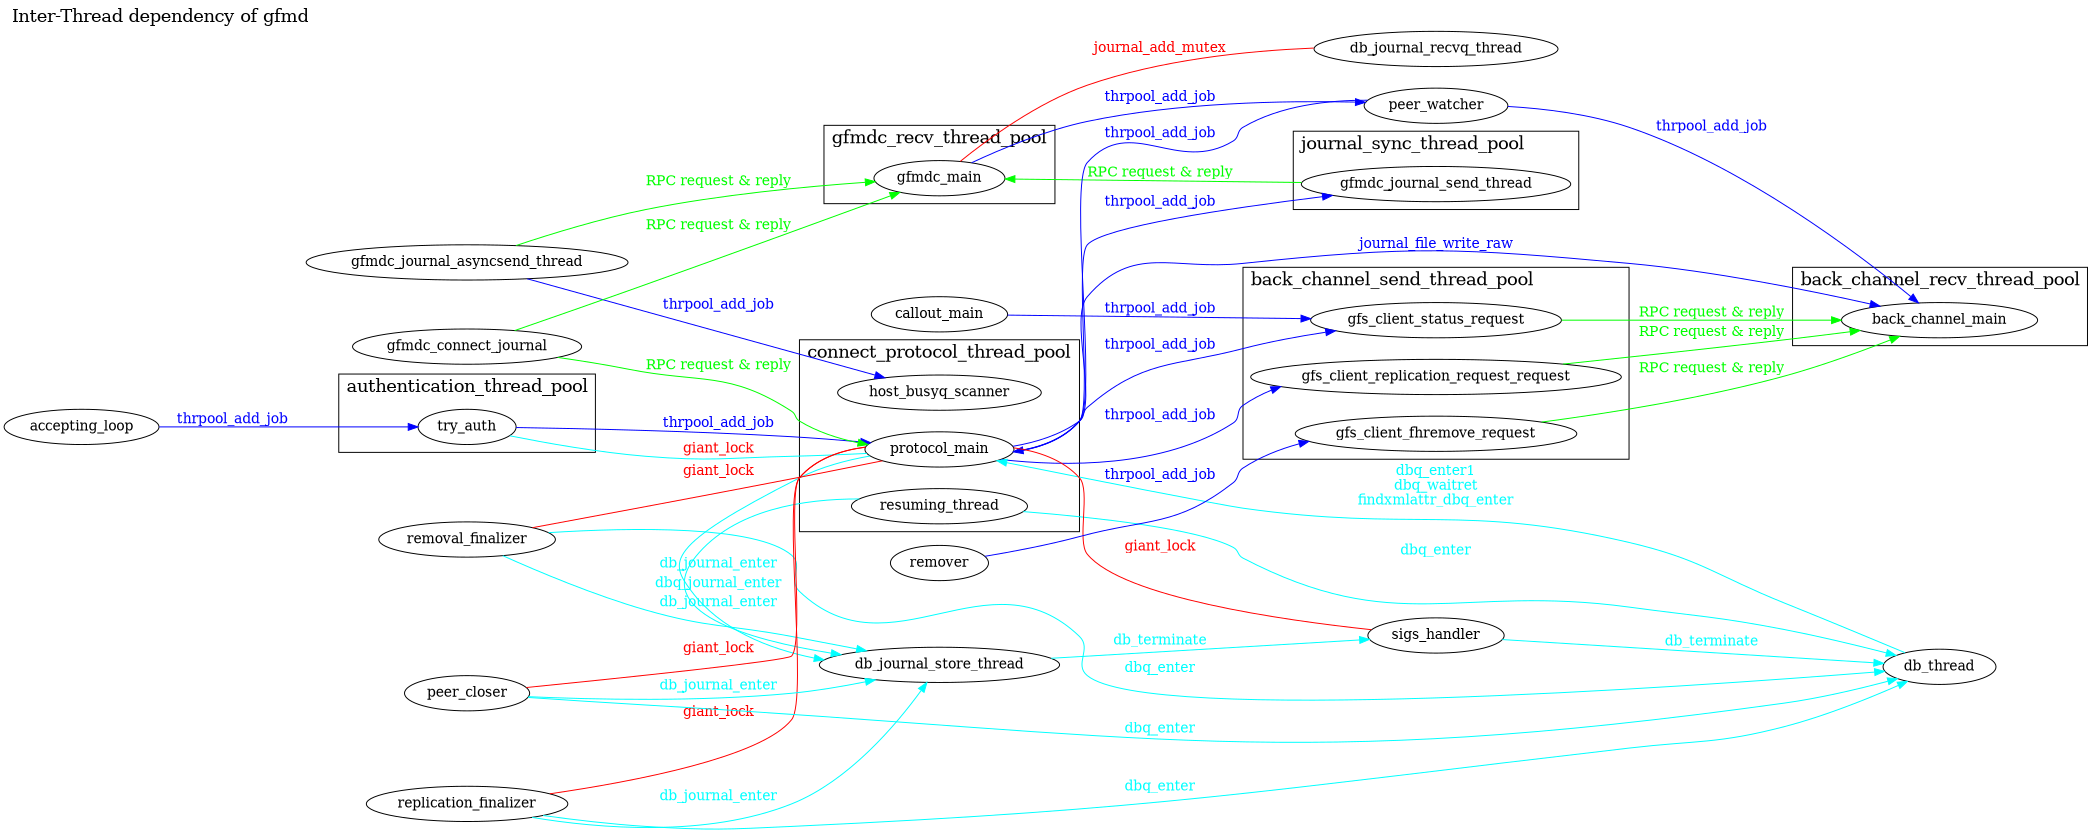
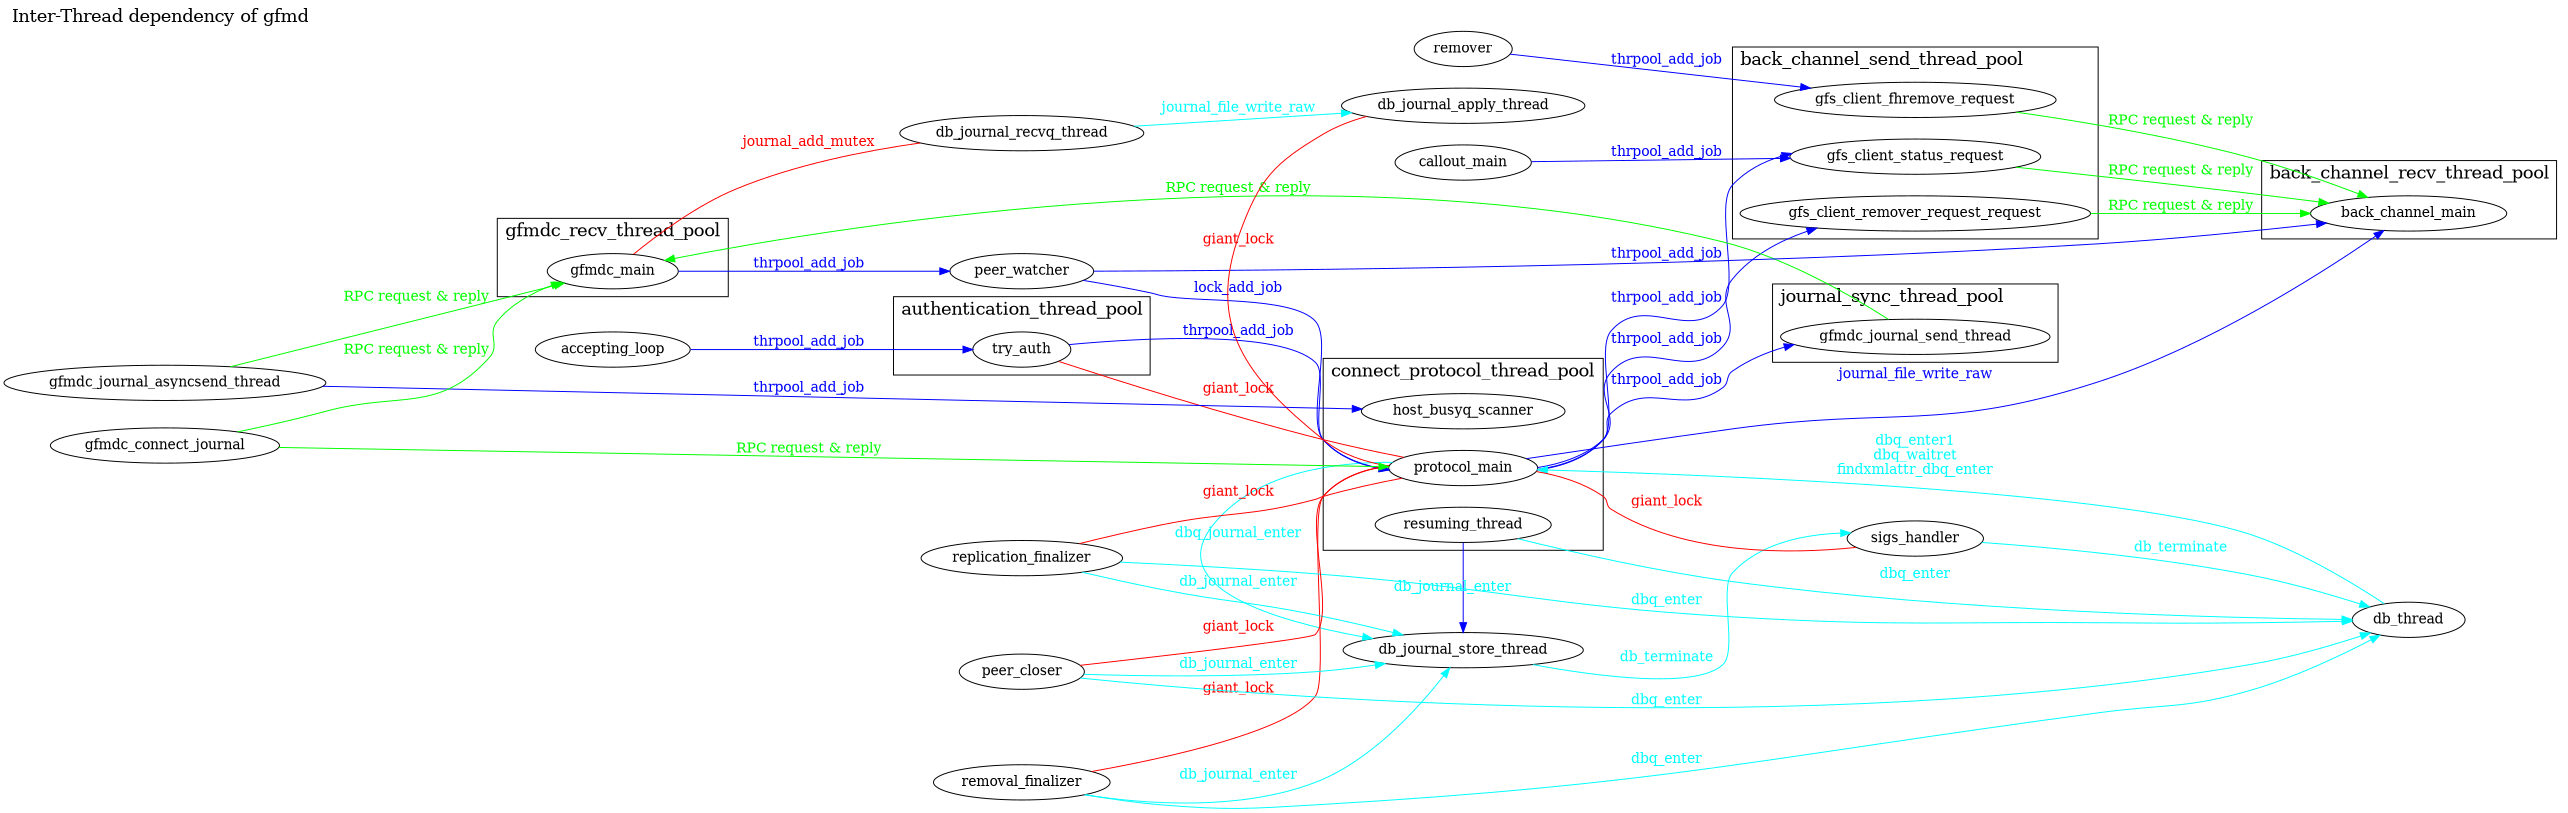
  digraph {
    aspect=10
    compound=true
    fontsize=18
    label="Inter-Thread dependency of gfmd"
    labeljust=l
    labelloc=t
    nodesep=.3
    rankdir=LR
    edge [color=cyan fontcolor=cyan]
    try_auth
    protocol_main
    resuming_thread
    host_busyq_scanner
    gfs_client_status_request
    gfs_client_fhremove_request
-   gfs_client_replication_request_request
+   gfs_client_replication_request_request [label=gfs_client_remover_request_request]
    back_channel_main
    gfmdc_main
    gfmdc_journal_send_thread
    db_journal_store_thread
    db_thread
    peer_watcher
    db_journal_recvq_thread
    accepting_loop
    removal_finalizer
    sigs_handler
    callout_main
    replication_finalizer
    remover
    peer_closer
+   db_journal_apply_thread
    gfmdc_journal_asyncsend_thread
    n24 [label=gfmdc_connect_journal]
    subgraph cluster_1 {
      label=authentication_thread_pool
      try_auth
    }
    subgraph cluster_2 {
      label=connect_protocol_thread_pool
      protocol_main
      resuming_thread
      host_busyq_scanner
    }
    subgraph cluster_3 {
      label=back_channel_send_thread_pool
      gfs_client_status_request
      gfs_client_fhremove_request
      gfs_client_replication_request_request
    }
    subgraph cluster_4 {
      label=back_channel_recv_thread_pool
      back_channel_main
    }
    subgraph cluster_5 {
      label=gfmdc_recv_thread_pool
      gfmdc_main
    }
    subgraph cluster_6 {
      label=journal_sync_thread_pool
      gfmdc_journal_send_thread
    }
    try_auth -> protocol_main [color=blue fontcolor=blue label=thrpool_add_job]
-   try_auth -> protocol_main [dir=none fontcolor=red label=giant_lock]
+   try_auth -> protocol_main [color=red dir=none fontcolor=red label=giant_lock]
    protocol_main -> gfs_client_status_request [color=blue fontcolor=blue label=thrpool_add_job]
    protocol_main -> gfs_client_replication_request_request [color=blue fontcolor=blue label=thrpool_add_job]
    protocol_main -> back_channel_main [color=blue fontcolor=blue label=journal_file_write_raw]
    protocol_main -> gfmdc_journal_send_thread [color=blue fontcolor=blue label=thrpool_add_job]
    protocol_main -> db_journal_store_thread [label=dbq_journal_enter]
-   resuming_thread -> db_journal_store_thread [label=db_journal_enter]
+   resuming_thread -> db_journal_store_thread [color=blue label=db_journal_enter]
    resuming_thread -> db_thread [label=dbq_enter]
    gfs_client_status_request -> back_channel_main [color=green fontcolor=green label="RPC request & reply"]
    gfs_client_fhremove_request -> back_channel_main [color=green fontcolor=green label="RPC request & reply"]
    gfs_client_replication_request_request -> back_channel_main [color=green fontcolor=green label="RPC request & reply"]
    gfmdc_main -> peer_watcher [color=blue fontcolor=blue label=thrpool_add_job]
    gfmdc_main -> db_journal_recvq_thread [color=red dir=none fontcolor=red label=journal_add_mutex]
    gfmdc_journal_send_thread -> gfmdc_main [color=green fontcolor=green label="RPC request & reply"]
    db_journal_store_thread -> sigs_handler [label=db_terminate]
    db_thread -> protocol_main [label="dbq_enter1\ndbq_waitret\nfindxmlattr_dbq_enter"]
-   peer_watcher -> protocol_main [color=blue fontcolor=blue label=thrpool_add_job]
+   peer_watcher -> protocol_main [color=blue fontcolor=blue label=lock_add_job]
    peer_watcher -> back_channel_main [color=blue fontcolor=blue label=thrpool_add_job]
+   db_journal_recvq_thread -> db_journal_apply_thread [label=journal_file_write_raw]
    accepting_loop -> try_auth [color=blue fontcolor=blue label=thrpool_add_job]
    removal_finalizer -> protocol_main [color=red dir=none fontcolor=red label=giant_lock]
    removal_finalizer -> db_journal_store_thread [label=db_journal_enter]
    removal_finalizer -> db_thread [label=dbq_enter]
    sigs_handler -> protocol_main [color=red dir=none fontcolor=red label=giant_lock]
    sigs_handler -> db_thread [label=db_terminate]
    callout_main -> gfs_client_status_request [color=blue fontcolor=blue label=thrpool_add_job]
    replication_finalizer -> protocol_main [color=red dir=none fontcolor=red label=giant_lock]
    replication_finalizer -> db_journal_store_thread [label=db_journal_enter]
    replication_finalizer -> db_thread [label=dbq_enter]
    remover -> gfs_client_fhremove_request [color=blue fontcolor=blue label=thrpool_add_job]
    peer_closer -> protocol_main [color=red dir=none fontcolor=red label=giant_lock]
    peer_closer -> db_journal_store_thread [label=db_journal_enter]
    peer_closer -> db_thread [label=dbq_enter]
+   db_journal_apply_thread -> protocol_main [color=red dir=none fontcolor=red label=giant_lock]
    gfmdc_journal_asyncsend_thread -> host_busyq_scanner [color=blue fontcolor=blue label=thrpool_add_job]
    gfmdc_journal_asyncsend_thread -> gfmdc_main [color=green fontcolor=green label="RPC request & reply"]
    n24 -> protocol_main [color=green fontcolor=green label="RPC request & reply"]
    n24 -> gfmdc_main [color=green fontcolor=green label="RPC request & reply"]
  }
